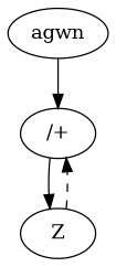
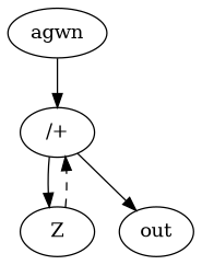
  digraph {
    edge [style=solid]
    n1 [label=agwn]
    n2 [label="/+"]
    n3 [label=Z]
+   n4 [label=out]
    n1 -> n2
    n2 -> n3
+   n2 -> n4
    n3 -> n2 [style=dashed]
  }
